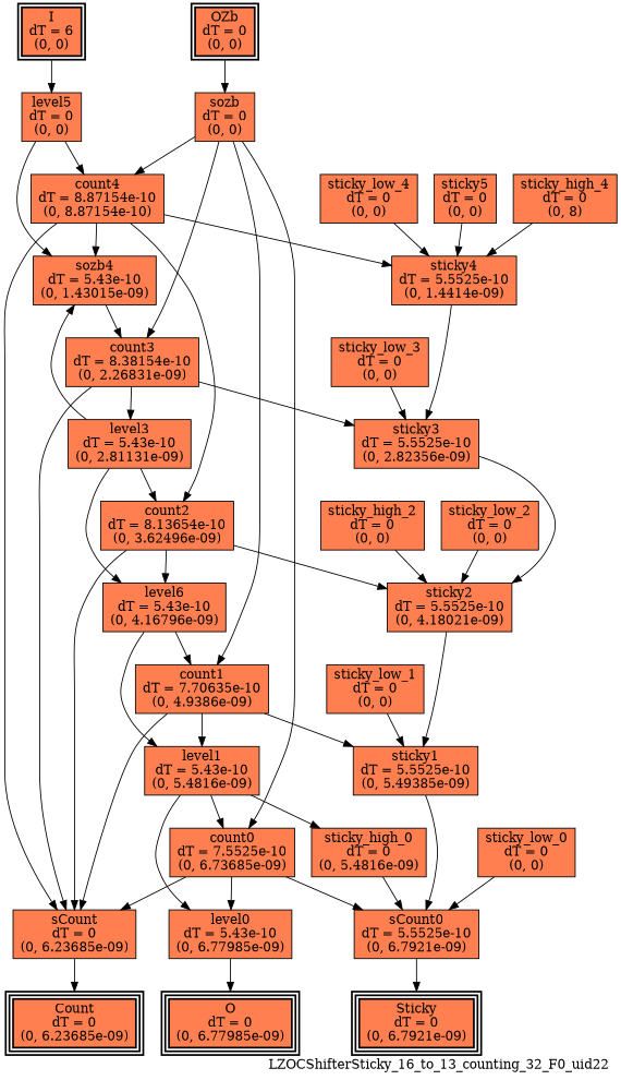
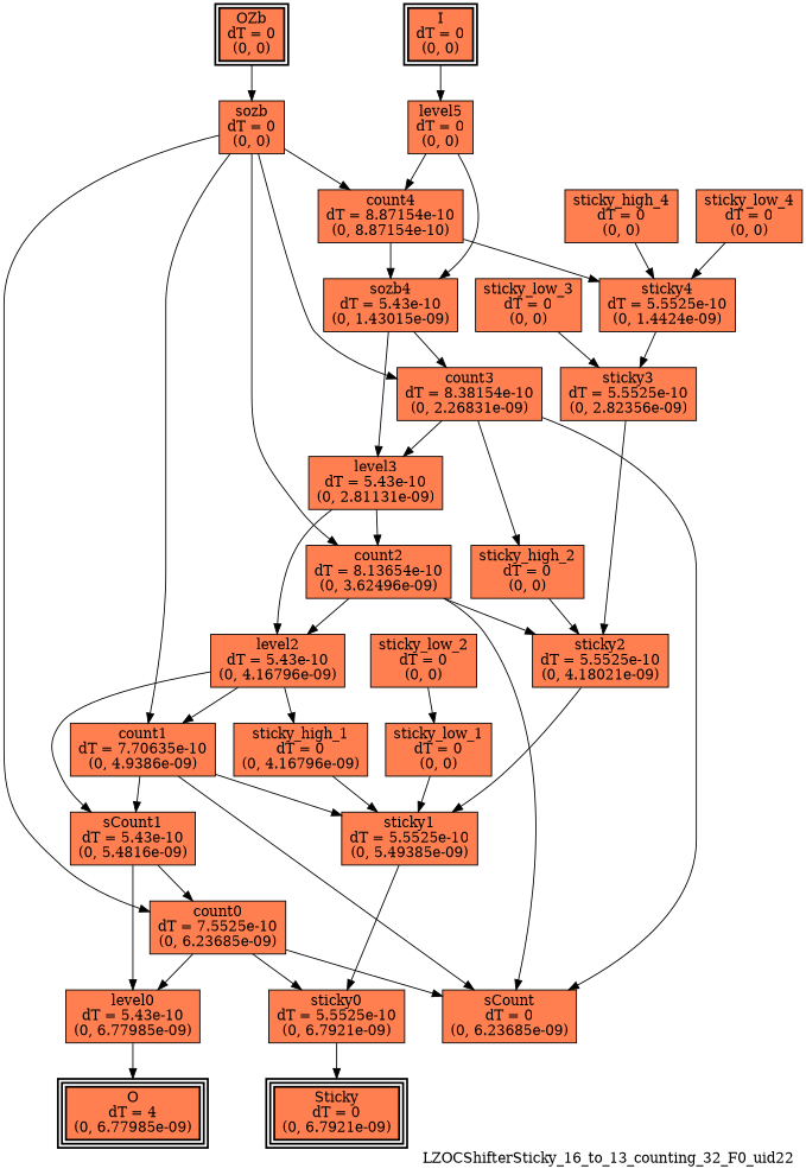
  digraph {
    label=LZOCShifterSticky_16_to_13_counting_32_F0_uid22
    labeljust=right
    labelloc=bottom
    nodesep=0.25
    ranksep=0.5
    node [color=black fillcolor=coral peripheries=1 shape=box style=filled]
    edge [arrowhead=normal arrowsize=1.0 arrowtail=normal color=black dir=forward]
-   n1 [label="I\ndT = 6\n(0, 0)" peripheries=2 style="bold, filled"]
+   n1 [label="I\ndT = 0\n(0, 0)" peripheries=2 style="bold, filled"]
    n2 [label="OZb\ndT = 0\n(0, 0)" peripheries=2 style="bold, filled"]
-   n3 [label="Count\ndT = 0\n(0, 6.23685e-09)" peripheries=3 style="bold, filled"]
-   n4 [label="O\ndT = 0\n(0, 6.77985e-09)" peripheries=3 style="bold, filled"]
+   n4 [label="O\ndT = 4\n(0, 6.77985e-09)" peripheries=3 style="bold, filled"]
    n5 [label="Sticky\ndT = 0\n(0, 6.7921e-09)" peripheries=3 style="bold, filled"]
    n6 [label="level5\ndT = 0\n(0, 0)"]
    n7 [label="sozb\ndT = 0\n(0, 0)"]
    n8 [label="count4\ndT = 8.87154e-10\n(0, 8.87154e-10)"]
    n9 [label="sozb4\ndT = 5.43e-10\n(0, 1.43015e-09)"]
    n10 [label="count3\ndT = 8.38154e-10\n(0, 2.26831e-09)"]
    n11 [label="count2\ndT = 8.13654e-10\n(0, 3.62496e-09)"]
    n12 [label="count1\ndT = 7.70635e-10\n(0, 4.9386e-09)"]
-   n13 [label="count0\ndT = 7.5525e-10\n(0, 6.73685e-09)"]
-   n14 [label="sticky4\ndT = 5.5525e-10\n(0, 1.4414e-09)"]
+   n13 [label="count0\ndT = 7.5525e-10\n(0, 6.23685e-09)"]
+   n14 [label="sticky4\ndT = 5.5525e-10\n(0, 1.4424e-09)"]
    n15 [label="sCount\ndT = 0\n(0, 6.23685e-09)"]
    n16 [label="level3\ndT = 5.43e-10\n(0, 2.81131e-09)"]
    n17 [label="sticky3\ndT = 5.5525e-10\n(0, 2.82356e-09)"]
-   n18 [label="level6\ndT = 5.43e-10\n(0, 4.16796e-09)"]
+   n18 [label="level2\ndT = 5.43e-10\n(0, 4.16796e-09)"]
    n19 [label="sticky2\ndT = 5.5525e-10\n(0, 4.18021e-09)"]
-   n20 [label="level1\ndT = 5.43e-10\n(0, 5.4816e-09)"]
+   n20 [label="sCount1\ndT = 5.43e-10\n(0, 5.4816e-09)"]
    n21 [label="sticky1\ndT = 5.5525e-10\n(0, 5.49385e-09)"]
    n22 [label="level0\ndT = 5.43e-10\n(0, 6.77985e-09)"]
-   n23 [label="sCount0\ndT = 5.5525e-10\n(0, 6.7921e-09)"]
-   n24 [label="sticky5\ndT = 0\n(0, 0)"]
-   n25 [label="sticky_high_4\ndT = 0\n(0, 8)"]
+   n23 [label="sticky0\ndT = 5.5525e-10\n(0, 6.7921e-09)"]
+   n25 [label="sticky_high_4\ndT = 0\n(0, 0)"]
    n26 [label="sticky_low_4\ndT = 0\n(0, 0)"]
+   n27 [label="sticky_high_1\ndT = 0\n(0, 4.16796e-09)"]
    n28 [label="sticky_low_3\ndT = 0\n(0, 0)"]
-   n29 [label="sticky_high_0\ndT = 0\n(0, 5.4816e-09)"]
    n30 [label="sticky_high_2\ndT = 0\n(0, 0)"]
    n31 [label="sticky_low_2\ndT = 0\n(0, 0)"]
    n32 [label="sticky_low_1\ndT = 0\n(0, 0)"]
-   n33 [label="sticky_low_0\ndT = 0\n(0, 0)"]
    subgraph sub_1 {
      rank=same
      n1
      n2
    }
    subgraph sub_2 {
      rank=same
-     n3
      n4
      n5
    }
    n1 -> n6
    n2 -> n7
    n6 -> n8
    n6 -> n9
    n7 -> n8
    n7 -> n10
-   n8 -> n11
+   n7 -> n11
    n7 -> n12
    n7 -> n13
    n8 -> n9
    n8 -> n14
-   n8 -> n15
    n9 -> n10
-   n16 -> n9
+   n9 -> n16
    n10 -> n15
    n10 -> n16
-   n10 -> n17
+   n10 -> n30
    n11 -> n15
    n11 -> n18
    n11 -> n19
    n12 -> n15
    n12 -> n20
    n12 -> n21
    n13 -> n15
    n13 -> n22
    n13 -> n23
    n14 -> n17
-   n15 -> n3
    n16 -> n11
    n16 -> n18
    n17 -> n19
    n18 -> n12
    n18 -> n20
+   n18 -> n27
    n19 -> n21
    n20 -> n13
    n20 -> n22
-   n20 -> n29
    n21 -> n23
    n22 -> n4
    n23 -> n5
-   n24 -> n14
    n25 -> n14
    n26 -> n14
+   n27 -> n21
    n28 -> n17
-   n29 -> n23
    n30 -> n19
-   n31 -> n19
+   n31 -> n32
    n32 -> n21
-   n33 -> n23
  }
